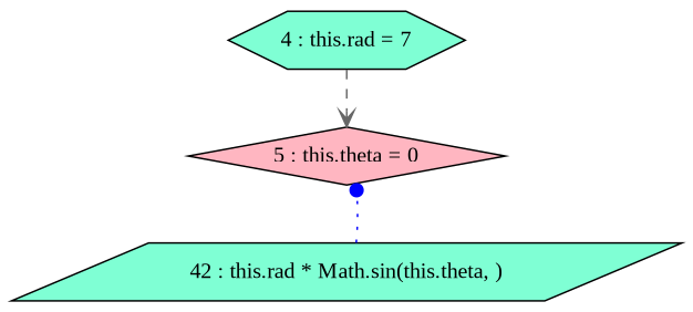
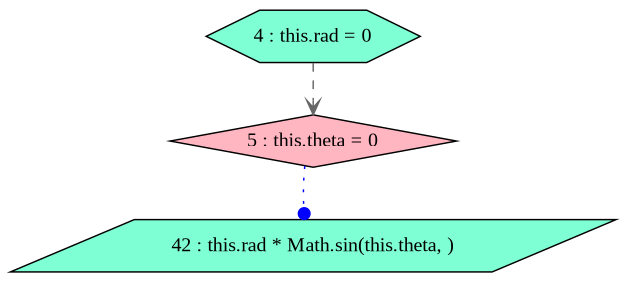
  digraph {
    fontname="Liberation Serif"
    node [fillcolor=aquamarine fontname="Liberation Serif" style=filled]
    edge [fontname="Liberation Serif"]
-   "4 : this.rad = 0" [shape=hexagon label="4 : this.rad = 7"]
+   "4 : this.rad = 0" [shape=hexagon]
    "5 : this.theta = 0" [fillcolor=lightpink shape=diamond]
    "42 : this.rad * Math.sin(this.theta, )" [shape=parallelogram]
    "4 : this.rad = 0" -> "5 : this.theta = 0" [arrowhead=vee color=gray40 style=dashed]
-   "42 : this.rad * Math.sin(this.theta, )" -> "5 : this.theta = 0" [arrowhead=dot color=blue style=dotted]
+   "5 : this.theta = 0" -> "42 : this.rad * Math.sin(this.theta, )" [arrowhead=dot color=blue style=dotted]
  }
